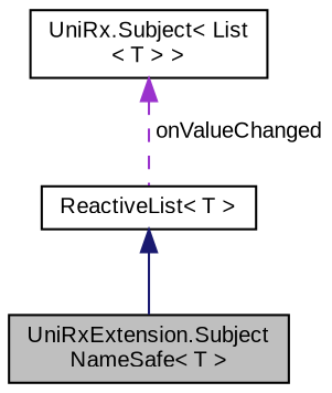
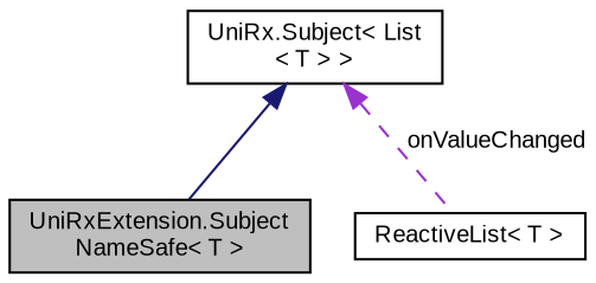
  digraph {
    fontname="Liberation Sans"
    node [color=black fillcolor=white fontname="Liberation Sans" fontsize=10 shape=record style=filled]
    edge [dir=back fontname="Liberation Sans" fontsize=10 labelfontname=Helvetica labelfontsize=10]
    n1 [fillcolor=grey75 fontcolor=black height=0.2 label="UniRxExtension.Subject\lNameSafe\< T \>" width=0.4]
    n2 [height=0.2 label="ReactiveList\< T \>" width=0.4]
    n3 [height=0.2 label="UniRx.Subject\< List\l\< T \> \>" width=0.4]
-   n2 -> n1 [color=midnightblue style=solid]
+   n3 -> n1 [color=midnightblue style=solid]
    n3 -> n2 [color=darkorchid3 label=" onValueChanged" style=dashed]
  }
